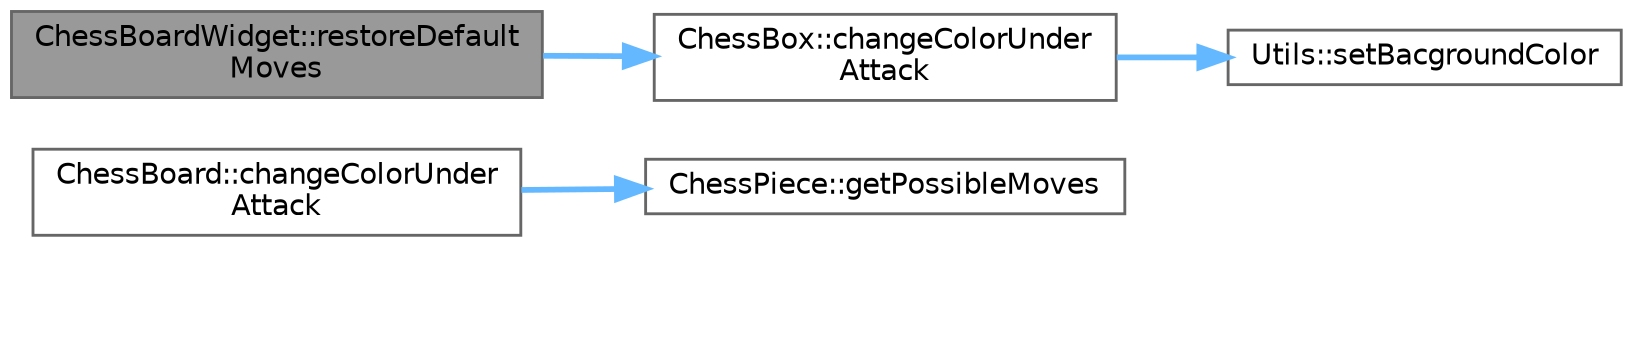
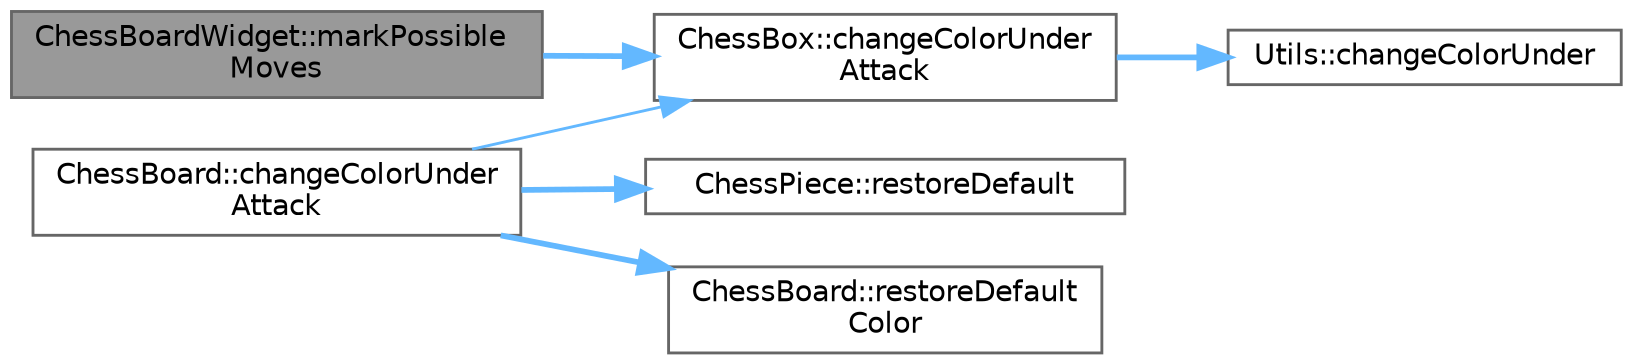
  digraph {
    rankdir=LR
    node [color=grey40 fillcolor=white fontname=Helvetica fontsize=10 shape=box style=filled]
    edge [color=steelblue1 fontname=Helvetica fontsize=10 labelfontname=Helvetica labelfontsize=10 style=bold]
-   n1 [color=gray40 fillcolor=grey60 fontcolor=black height=0.2 label="ChessBoardWidget::restoreDefault\lMoves" width=0.4]
+   n1 [color=gray40 fillcolor=grey60 fontcolor=black height=0.2 label="ChessBoardWidget::markPossible\lMoves" width=0.4]
    n2 [height=0.2 label="ChessBox::changeColorUnder\lAttack" width=0.4]
    n3 [height=0.2 label="ChessBoard::changeColorUnder\lAttack" width=0.4]
-   n4 [height=0.2 label="ChessPiece::getPossibleMoves" width=0.4]
-   n6 [height=0.2 label="Utils::setBacgroundColor" width=0.4]
+   n4 [height=0.2 label="ChessPiece::restoreDefault" width=0.4]
+   n5 [height=0.2 label="ChessBoard::restoreDefault\lColor" width=0.4]
+   n6 [height=0.2 label="Utils::changeColorUnder" width=0.4]
    n1 -> n2
    n2 -> n6
+   n3 -> n2 [style=solid]
    n3 -> n4
+   n3 -> n5
  }
